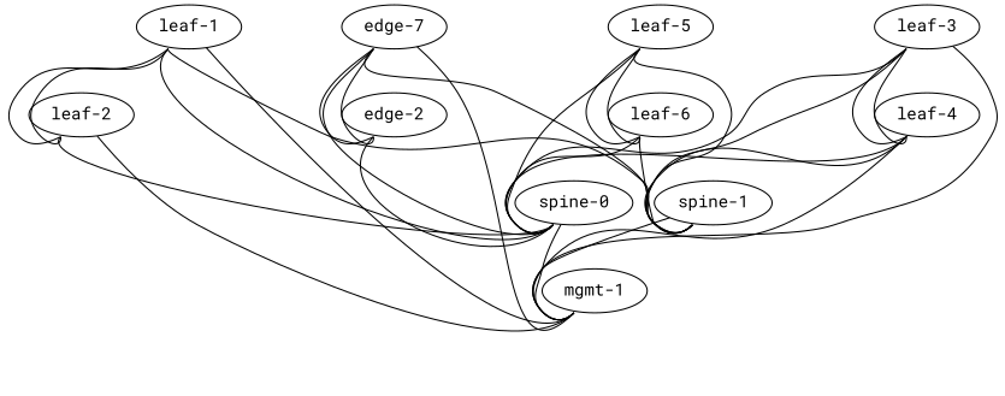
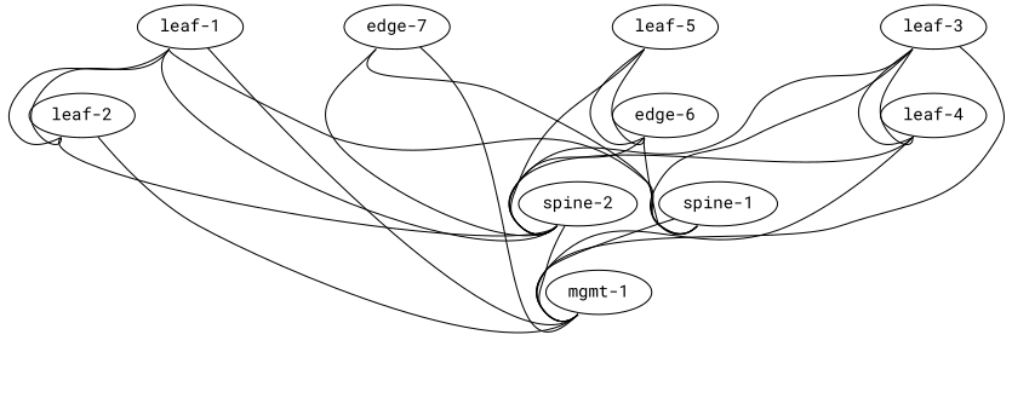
  graph {
    fontname="Roboto Mono"
    node [config="./helper_scripts/config_staging_switch.sh" fontname="Roboto Mono" function=leaf memory=512 vagrant=eth1 version="3.4.3" os="CumulusCommunity/cumulus-vx"]
    edge [fontname="Roboto Mono" headport=swp53 tailport=swp52]
    "leaf-1" [as="CumulusCommunity/cumulus-vx" os=""]
    "leaf-2"
    "spine-1" [function=spine]
-   "spine-2" [function=spine label="spine-0"]
+   "spine-2" [function=spine]
    "mgmt-1" [config="./helper_scripts/config_mgmt_staging_switch.sh" function=mgmt]
    "leaf-3"
    "leaf-4"
    "leaf-5"
-   "leaf-6"
+   "leaf-6" [label="edge-6"]
    n10 [function="edge" label="edge-7"]
-   "edge-2" [function="edge"]
    "leaf-1" -- "leaf-2" [tailport=swp53]
    "leaf-1" -- "leaf-2" [headport=swp54 tailport=swp54]
    "leaf-1" -- "spine-1" [headport=swp1 tailport=swp51]
    "leaf-1" -- "spine-2" [headport=swp1]
    "leaf-1" -- "mgmt-1" [headport=swp1 left_mac="a0:00:00:00:00:11" tailport=eth0]
    "leaf-2" -- "spine-2" [headport=swp2]
    "leaf-2" -- "mgmt-1" [headport=swp2 left_mac="a0:00:00:00:00:12" tailport=eth0]
    "spine-1" -- "mgmt-1" [headport=swp7 left_mac="a0:00:00:00:00:21" tailport=eth0]
    "spine-2" -- "mgmt-1" [headport=swp8 left_mac="a0:00:00:00:00:22" tailport=eth0]
    "leaf-3" -- "spine-1" [headport=swp3 tailport=swp51]
    "leaf-3" -- "spine-2" [headport=swp3]
    "leaf-3" -- "mgmt-1" [headport=swp3 left_mac="a0:00:00:00:00:13" tailport=eth0]
    "leaf-3" -- "leaf-4" [tailport=swp53]
    "leaf-3" -- "leaf-4" [headport=swp54 tailport=swp54]
-   "leaf-4" -- "spine-1" [headport=swp4 tailport=swp51]
    "leaf-4" -- "spine-2" [headport=swp4]
    "leaf-4" -- "mgmt-1" [headport=swp4 left_mac="a0:00:00:00:00:14" tailport=eth0]
-   "leaf-5" -- "spine-1" [headport=swp5 tailport=swp51]
    "leaf-5" -- "spine-2" [headport=swp5]
    "leaf-5" -- "leaf-6" [tailport=swp53]
    "leaf-5" -- "leaf-6" [headport=swp54 tailport=swp54]
    "leaf-6" -- "spine-1" [headport=swp6 tailport=swp51]
    "leaf-6" -- "spine-2" [headport=swp6]
    n10 -- "spine-1" [headport=swp51 tailport=swp51]
    n10 -- "spine-2" [headport=swp51]
    n10 -- "mgmt-1" [headport=swp9 left_mac="a0:00:00:00:00:41" tailport=eth0]
-   n10 -- "edge-2" [tailport=swp53]
-   n10 -- "edge-2" [headport=swp54 tailport=swp54]
-   "edge-2" -- "spine-2" [headport=swp52]
  }
